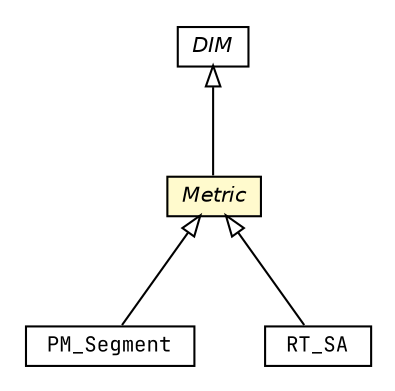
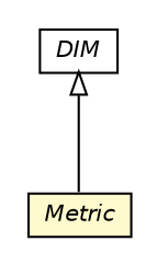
  digraph {
    fontname="JetBrains Mono"
    nodesep=0.25
    ranksep=0.5
    node [fontcolor=black fontname="JetBrains Mono" fontsize=10.0 shape=plaintext]
    edge [arrowtail=empty dir=back fontname="JetBrains Mono" fontsize=10 headport=p labelfontname=Helvetica labelfontsize=10 tailport=p]
-   n1 [label=<<table title="org.universAAL.lddi.lib.ieeex73std.x73.p20601.dim.PM_Segment" border="0" cellborder="1" cellspacing="0" cellpadding="2" port="p" href="./PM_Segment.html"> 		<tr><td><table border="0" cellspacing="0" cellpadding="1"> <tr><td align="center" balign="center"> PM_Segment </td></tr> 		</table></td></tr> 		</table>>]
    n2 [label=<<table title="org.universAAL.lddi.lib.ieeex73std.x73.p20601.dim.Metric" border="0" cellborder="1" cellspacing="0" cellpadding="2" port="p" bgcolor="lemonChiffon" href="./Metric.html"> 		<tr><td><table border="0" cellspacing="0" cellpadding="1"> <tr><td align="center" balign="center"><font face="Helvetica-Oblique"> Metric </font></td></tr> 		</table></td></tr> 		</table>>]
-   n3 [label=<<table title="org.universAAL.lddi.lib.ieeex73std.x73.p20601.dim.RT_SA" border="0" cellborder="1" cellspacing="0" cellpadding="2" port="p" href="./RT_SA.html"> 		<tr><td><table border="0" cellspacing="0" cellpadding="1"> <tr><td align="center" balign="center"> RT_SA </td></tr> 		</table></td></tr> 		</table>>]
    n4 [label=<<table title="org.universAAL.lddi.lib.ieeex73std.x73.p20601.dim.DIM" border="0" cellborder="1" cellspacing="0" cellpadding="2" port="p" href="./DIM.html"> 		<tr><td><table border="0" cellspacing="0" cellpadding="1"> <tr><td align="center" balign="center"><font face="Helvetica-Oblique"> DIM </font></td></tr> 		</table></td></tr> 		</table>>]
-   n2 -> n1
-   n2 -> n3
    n4 -> n2
  }
